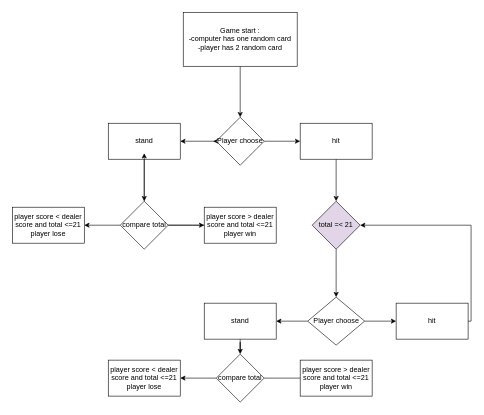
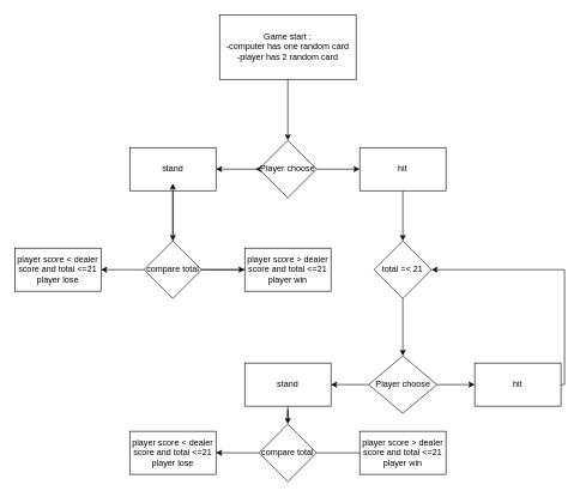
  <mxCell id="0" />
  <mxCell id="1" parent="0" />
  <mxCell id="2" value="" style="edgeStyle=orthogonalEdgeStyle;rounded=0;orthogonalLoop=1;jettySize=auto;html=1;" edge="1" parent="1" source="3" target="7"><mxGeometry relative="1" as="geometry" /></mxCell>
  <mxCell id="3" value="&lt;div&gt;Game start :&lt;/div&gt;&lt;div&gt;-computer has one random card&lt;/div&gt;&lt;div&gt;-player has 2 random card&lt;br&gt;&lt;/div&gt;" style="rounded=0;whiteSpace=wrap;html=1;" vertex="1" parent="1"><mxGeometry x="305" y="20" width="190" height="90" as="geometry" /></mxCell>
  <mxCell id="4" value="" style="edgeStyle=orthogonalEdgeStyle;rounded=0;orthogonalLoop=1;jettySize=auto;html=1;" edge="1" parent="1" source="7" target="9"><mxGeometry relative="1" as="geometry" /></mxCell>
  <mxCell id="5" value="" style="edgeStyle=orthogonalEdgeStyle;rounded=0;orthogonalLoop=1;jettySize=auto;html=1;" edge="1" parent="1" source="7" target="11"><mxGeometry relative="1" as="geometry" /></mxCell>
  <mxCell id="6" style="edgeStyle=orthogonalEdgeStyle;rounded=0;orthogonalLoop=1;jettySize=auto;html=1;exitX=0;exitY=0.5;exitDx=0;exitDy=0;" edge="1" parent="1" source="7"><mxGeometry relative="1" as="geometry"><mxPoint x="355" y="235" as="targetPoint" /></mxGeometry></mxCell>
  <mxCell id="7" value="Player choose" style="rhombus;whiteSpace=wrap;html=1;rounded=0;" vertex="1" parent="1"><mxGeometry x="360" y="195" width="80" height="80" as="geometry" /></mxCell>
  <mxCell id="8" value="" style="edgeStyle=orthogonalEdgeStyle;rounded=0;orthogonalLoop=1;jettySize=auto;html=1;" edge="1" parent="1" source="9" target="13"><mxGeometry relative="1" as="geometry" /></mxCell>
  <mxCell id="9" value="hit" style="whiteSpace=wrap;html=1;rounded=0;" vertex="1" parent="1"><mxGeometry x="500" y="205" width="120" height="60" as="geometry" /></mxCell>
  <mxCell id="10" value="" style="edgeStyle=orthogonalEdgeStyle;rounded=0;orthogonalLoop=1;jettySize=auto;html=1;" edge="1" parent="1" source="11" target="25"><mxGeometry relative="1" as="geometry" /></mxCell>
  <mxCell id="11" value="stand" style="whiteSpace=wrap;html=1;rounded=0;" vertex="1" parent="1"><mxGeometry x="180" y="205" width="120" height="60" as="geometry" /></mxCell>
  <mxCell id="12" value="" style="edgeStyle=orthogonalEdgeStyle;rounded=0;orthogonalLoop=1;jettySize=auto;html=1;" edge="1" parent="1" source="13"><mxGeometry relative="1" as="geometry"><mxPoint x="560" y="495" as="targetPoint" /></mxGeometry></mxCell>
- <mxCell id="13" value="total =&amp;lt; 21" style="rhombus;whiteSpace=wrap;html=1;rounded=0;fillColor=#e1d5e7;" vertex="1" parent="1"><mxGeometry x="520" y="335" width="80" height="80" as="geometry" /></mxCell>
+ <mxCell id="13" value="total =&amp;lt; 21" style="rhombus;whiteSpace=wrap;html=1;rounded=0;" vertex="1" parent="1"><mxGeometry x="520" y="335" width="80" height="80" as="geometry" /></mxCell>
  <mxCell id="14" value="" style="edgeStyle=orthogonalEdgeStyle;rounded=0;orthogonalLoop=1;jettySize=auto;html=1;" edge="1" parent="1" source="16" target="18"><mxGeometry relative="1" as="geometry" /></mxCell>
  <mxCell id="15" value="" style="edgeStyle=orthogonalEdgeStyle;rounded=0;orthogonalLoop=1;jettySize=auto;html=1;" edge="1" parent="1" source="16" target="20"><mxGeometry relative="1" as="geometry" /></mxCell>
  <mxCell id="16" value="Player choose" style="rhombus;whiteSpace=wrap;html=1;rounded=0;" vertex="1" parent="1"><mxGeometry x="512.5" y="495" width="95" height="80" as="geometry" /></mxCell>
  <mxCell id="17" style="edgeStyle=orthogonalEdgeStyle;rounded=0;orthogonalLoop=1;jettySize=auto;html=1;entryX=1;entryY=0.5;entryDx=0;entryDy=0;" edge="1" parent="1" source="18" target="13"><mxGeometry relative="1" as="geometry"><Array as="points"><mxPoint x="785" y="535" /><mxPoint x="785" y="375" /></Array></mxGeometry></mxCell>
  <mxCell id="18" value="hit" style="whiteSpace=wrap;html=1;rounded=0;" vertex="1" parent="1"><mxGeometry x="660" y="505" width="120" height="60" as="geometry" /></mxCell>
  <mxCell id="19" value="" style="edgeStyle=orthogonalEdgeStyle;rounded=0;orthogonalLoop=1;jettySize=auto;html=1;" edge="1" parent="1" source="20" target="30"><mxGeometry relative="1" as="geometry" /></mxCell>
  <mxCell id="20" value="stand" style="whiteSpace=wrap;html=1;rounded=0;" vertex="1" parent="1"><mxGeometry x="340" y="505" width="120" height="60" as="geometry" /></mxCell>
  <mxCell id="21" value="" style="edgeStyle=orthogonalEdgeStyle;rounded=0;orthogonalLoop=1;jettySize=auto;html=1;" edge="1" parent="1" source="25" target="26"><mxGeometry relative="1" as="geometry" /></mxCell>
  <mxCell id="22" value="" style="edgeStyle=orthogonalEdgeStyle;rounded=0;orthogonalLoop=1;jettySize=auto;html=1;" edge="1" parent="1" source="25" target="27"><mxGeometry relative="1" as="geometry" /></mxCell>
  <mxCell id="23" value="" style="edgeStyle=orthogonalEdgeStyle;rounded=0;orthogonalLoop=1;jettySize=auto;html=1;" edge="1" parent="1" source="25"><mxGeometry relative="1" as="geometry"><mxPoint x="240" y="255" as="targetPoint" /></mxGeometry></mxCell>
  <mxCell id="24" value="" style="edgeStyle=orthogonalEdgeStyle;rounded=0;orthogonalLoop=1;jettySize=auto;html=1;" edge="1" parent="1" source="25"><mxGeometry relative="1" as="geometry"><mxPoint x="360" y="375" as="targetPoint" /></mxGeometry></mxCell>
  <mxCell id="25" value="compare total" style="rhombus;whiteSpace=wrap;html=1;rounded=0;" vertex="1" parent="1"><mxGeometry x="200" y="335" width="80" height="80" as="geometry" /></mxCell>
  <mxCell id="26" value="&lt;div&gt;player score &amp;gt; dealer score and total &amp;lt;=21 &lt;br&gt;&lt;/div&gt;&lt;div&gt;player win&lt;br&gt;&lt;/div&gt;" style="whiteSpace=wrap;html=1;rounded=0;" vertex="1" parent="1"><mxGeometry x="340" y="345" width="120" height="60" as="geometry" /></mxCell>
  <mxCell id="27" value="&lt;div&gt;player score &amp;lt; dealer score and total &amp;lt;=21 &lt;br&gt;&lt;/div&gt;player lose" style="whiteSpace=wrap;html=1;rounded=0;" vertex="1" parent="1"><mxGeometry x="20" y="345" width="120" height="60" as="geometry" /></mxCell>
  <mxCell id="28" value="" style="edgeStyle=orthogonalEdgeStyle;rounded=0;orthogonalLoop=1;jettySize=auto;html=1;" edge="1" source="30" target="32" parent="1"><mxGeometry relative="1" as="geometry" /></mxCell>
  <mxCell id="29" value="" style="edgeStyle=orthogonalEdgeStyle;rounded=0;orthogonalLoop=1;jettySize=auto;html=1;" edge="1" source="30" parent="1"><mxGeometry relative="1" as="geometry"><mxPoint x="520" y="630" as="targetPoint" /></mxGeometry></mxCell>
  <mxCell id="30" value="compare total" style="rhombus;whiteSpace=wrap;html=1;rounded=0;" vertex="1" parent="1"><mxGeometry x="360" y="590" width="80" height="80" as="geometry" /></mxCell>
  <mxCell id="31" value="&lt;div&gt;player score &amp;gt; dealer score and total &amp;lt;=21 &lt;br&gt;&lt;/div&gt;&lt;div&gt;player win&lt;br&gt;&lt;/div&gt;" style="whiteSpace=wrap;html=1;rounded=0;" vertex="1" parent="1"><mxGeometry x="500" y="600" width="120" height="60" as="geometry" /></mxCell>
  <mxCell id="32" value="&lt;div&gt;player score &amp;lt; dealer score and total &amp;lt;=21 &lt;br&gt;&lt;/div&gt;player lose" style="whiteSpace=wrap;html=1;rounded=0;" vertex="1" parent="1"><mxGeometry x="180" y="600" width="120" height="60" as="geometry" /></mxCell>
